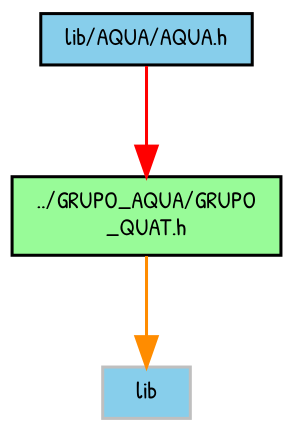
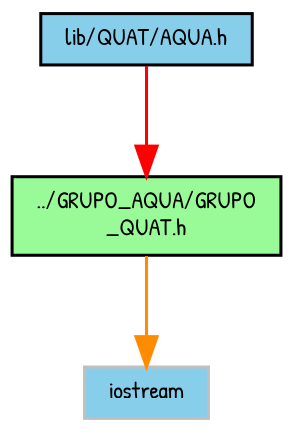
  digraph {
    fontname="Patrick Hand"
    node [color=black fillcolor=skyblue fontname="Patrick Hand" fontsize=8 shape=record style=filled]
    edge [fontname="Patrick Hand" fontsize=8 labelfontname=DejaVuSansMono labelfontsize=8 style=solid]
-   n1 [fontcolor=black height=0.2 label="lib/AQUA/AQUA.h" width=0.4]
+   n1 [fontcolor=black height=0.2 label="lib/QUAT/AQUA.h" width=0.4]
    n2 [fillcolor=palegreen height=0.2 label="../GRUPO_AQUA/GRUPO\l_QUAT.h" width=0.4]
-   n3 [color=grey75 height=0.2 label=lib width=0.4]
+   n3 [color=grey75 height=0.2 label=iostream width=0.4]
    n1 -> n2 [color=red]
    n2 -> n3 [color=darkorange]
  }
